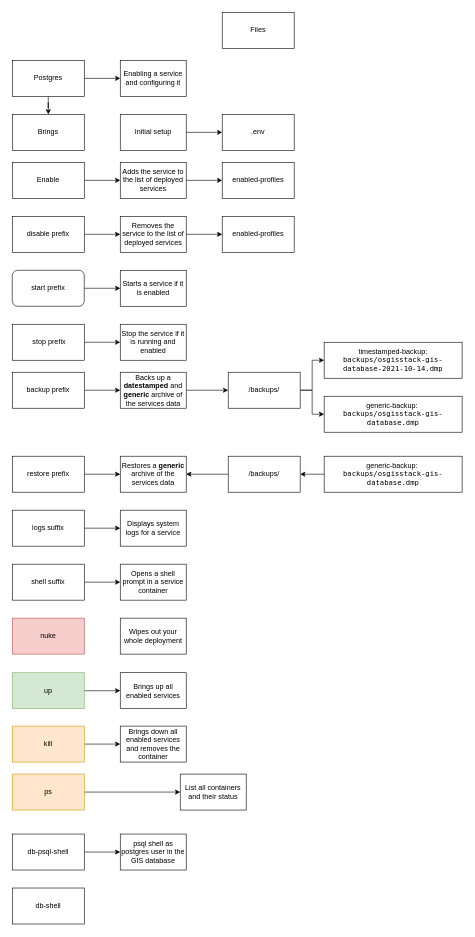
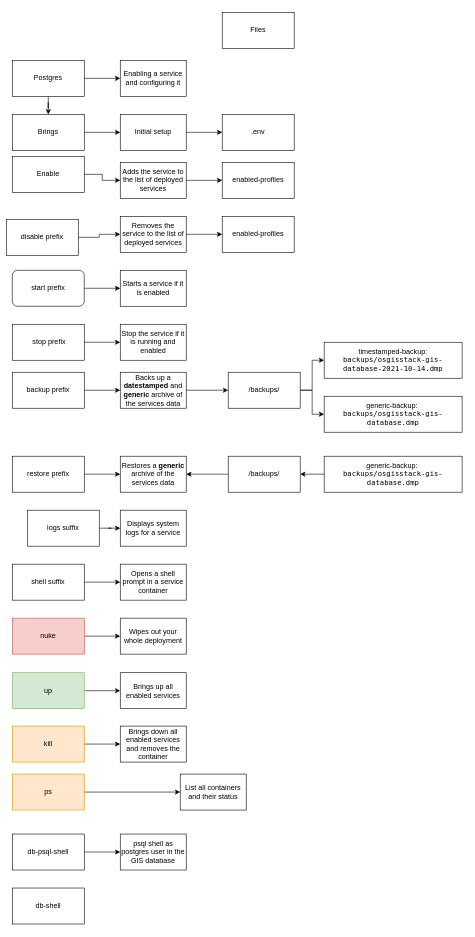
  <mxCell id="0" />
  <mxCell id="1" parent="0" />
+ <mxCell id="2" style="edgeStyle=orthogonalEdgeStyle;rounded=0;orthogonalLoop=1;jettySize=auto;html=1;entryX=0;entryY=0.5;entryDx=0;entryDy=0;" edge="1" parent="1" source="3" target="5"><mxGeometry relative="1" as="geometry" /></mxCell>
  <mxCell id="3" value="Brings" style="rounded=0;whiteSpace=wrap;html=1;" vertex="1" parent="1"><mxGeometry x="20" y="190" width="120" height="60" as="geometry" /></mxCell>
  <mxCell id="4" style="edgeStyle=orthogonalEdgeStyle;rounded=0;orthogonalLoop=1;jettySize=auto;html=1;entryX=0;entryY=0.5;entryDx=0;entryDy=0;" edge="1" parent="1" source="5" target="6"><mxGeometry relative="1" as="geometry" /></mxCell>
  <mxCell id="5" value="Initial setup" style="rounded=0;whiteSpace=wrap;html=1;" vertex="1" parent="1"><mxGeometry x="200" y="190" width="110" height="60" as="geometry" /></mxCell>
  <mxCell id="6" value=".env" style="rounded=0;whiteSpace=wrap;html=1;" vertex="1" parent="1"><mxGeometry x="370" y="190" width="120" height="60" as="geometry" /></mxCell>
  <mxCell id="7" style="edgeStyle=orthogonalEdgeStyle;rounded=0;orthogonalLoop=1;jettySize=auto;html=1;entryX=0.5;entryY=0;entryDx=0;entryDy=0;" edge="1" parent="1" source="9" target="3"><mxGeometry relative="1" as="geometry" /></mxCell>
  <mxCell id="8" style="edgeStyle=orthogonalEdgeStyle;rounded=0;orthogonalLoop=1;jettySize=auto;html=1;entryX=0;entryY=0.5;entryDx=0;entryDy=0;" edge="1" parent="1" source="9" target="10"><mxGeometry relative="1" as="geometry" /></mxCell>
  <mxCell id="9" value="Postgres" style="rounded=0;whiteSpace=wrap;html=1;" vertex="1" parent="1"><mxGeometry x="20" y="100" width="120" height="60" as="geometry" /></mxCell>
  <mxCell id="10" value="Enabling a service and configuring it" style="rounded=0;whiteSpace=wrap;html=1;" vertex="1" parent="1"><mxGeometry x="200" y="100" width="110" height="60" as="geometry" /></mxCell>
  <mxCell id="11" style="edgeStyle=orthogonalEdgeStyle;rounded=0;orthogonalLoop=1;jettySize=auto;html=1;entryX=0;entryY=0.5;entryDx=0;entryDy=0;" edge="1" parent="1" source="12" target="16"><mxGeometry relative="1" as="geometry" /></mxCell>
- <mxCell id="12" value="Enable" style="rounded=0;whiteSpace=wrap;html=1;" vertex="1" parent="1"><mxGeometry x="20" y="270" width="120" height="60" as="geometry" /></mxCell>
+ <mxCell id="12" value="Enable" style="rounded=0;whiteSpace=wrap;html=1;" vertex="1" parent="1"><mxGeometry x="20" y="260" width="120" height="60" as="geometry" /></mxCell>
  <mxCell id="13" style="edgeStyle=orthogonalEdgeStyle;rounded=0;orthogonalLoop=1;jettySize=auto;html=1;entryX=0;entryY=0.5;entryDx=0;entryDy=0;" edge="1" parent="1" source="14" target="18"><mxGeometry relative="1" as="geometry" /></mxCell>
- <mxCell id="14" value="disable prefix" style="rounded=0;whiteSpace=wrap;html=1;" vertex="1" parent="1"><mxGeometry x="20" y="360" width="120" height="60" as="geometry" /></mxCell>
+ <mxCell id="14" value="disable prefix" style="rounded=0;whiteSpace=wrap;html=1;" vertex="1" parent="1"><mxGeometry x="10" y="365" width="120" height="60" as="geometry" /></mxCell>
  <mxCell id="15" style="edgeStyle=orthogonalEdgeStyle;rounded=0;orthogonalLoop=1;jettySize=auto;html=1;entryX=0;entryY=0.5;entryDx=0;entryDy=0;" edge="1" parent="1" source="16" target="19"><mxGeometry relative="1" as="geometry" /></mxCell>
  <mxCell id="16" value="Adds the service to the list of deployed services" style="rounded=0;whiteSpace=wrap;html=1;" vertex="1" parent="1"><mxGeometry x="200" y="270" width="110" height="60" as="geometry" /></mxCell>
  <mxCell id="17" style="edgeStyle=orthogonalEdgeStyle;rounded=0;orthogonalLoop=1;jettySize=auto;html=1;" edge="1" parent="1" source="18" target="20"><mxGeometry relative="1" as="geometry" /></mxCell>
  <mxCell id="18" value="Removes the service to the list of deployed services" style="rounded=0;whiteSpace=wrap;html=1;" vertex="1" parent="1"><mxGeometry x="200" y="360" width="110" height="60" as="geometry" /></mxCell>
  <mxCell id="19" value="enabled-profiles" style="rounded=0;whiteSpace=wrap;html=1;" vertex="1" parent="1"><mxGeometry x="370" y="270" width="120" height="60" as="geometry" /></mxCell>
  <mxCell id="20" value="enabled-profiles" style="rounded=0;whiteSpace=wrap;html=1;" vertex="1" parent="1"><mxGeometry x="370" y="360" width="120" height="60" as="geometry" /></mxCell>
  <mxCell id="21" value="Files" style="rounded=0;whiteSpace=wrap;html=1;" vertex="1" parent="1"><mxGeometry x="370" y="20" width="120" height="60" as="geometry" /></mxCell>
  <mxCell id="22" style="edgeStyle=orthogonalEdgeStyle;rounded=0;orthogonalLoop=1;jettySize=auto;html=1;entryX=0;entryY=0.5;entryDx=0;entryDy=0;" edge="1" parent="1" source="23" target="26"><mxGeometry relative="1" as="geometry" /></mxCell>
  <mxCell id="23" value="start&amp;nbsp;prefix" style="whiteSpace=wrap;html=1;rounded=1;" vertex="1" parent="1"><mxGeometry x="20" y="450" width="120" height="60" as="geometry" /></mxCell>
  <mxCell id="24" style="edgeStyle=orthogonalEdgeStyle;rounded=0;orthogonalLoop=1;jettySize=auto;html=1;entryX=0;entryY=0.5;entryDx=0;entryDy=0;" edge="1" parent="1" source="25" target="27"><mxGeometry relative="1" as="geometry" /></mxCell>
  <mxCell id="25" value="&amp;nbsp;stop prefix" style="rounded=0;whiteSpace=wrap;html=1;" vertex="1" parent="1"><mxGeometry x="20" y="540" width="120" height="60" as="geometry" /></mxCell>
  <mxCell id="26" value="Starts a service if it is enabled" style="rounded=0;whiteSpace=wrap;html=1;" vertex="1" parent="1"><mxGeometry x="200" y="450" width="110" height="60" as="geometry" /></mxCell>
  <mxCell id="27" value="Stop the service if it is running and enabled" style="rounded=0;whiteSpace=wrap;html=1;" vertex="1" parent="1"><mxGeometry x="200" y="540" width="110" height="60" as="geometry" /></mxCell>
  <mxCell id="28" style="edgeStyle=orthogonalEdgeStyle;rounded=0;orthogonalLoop=1;jettySize=auto;html=1;entryX=0;entryY=0.5;entryDx=0;entryDy=0;" edge="1" parent="1" source="29" target="31"><mxGeometry relative="1" as="geometry" /></mxCell>
  <mxCell id="29" value="backup prefix" style="rounded=0;whiteSpace=wrap;html=1;" vertex="1" parent="1"><mxGeometry x="20" y="620" width="120" height="60" as="geometry" /></mxCell>
  <mxCell id="30" style="edgeStyle=orthogonalEdgeStyle;rounded=0;orthogonalLoop=1;jettySize=auto;html=1;" edge="1" parent="1" source="31" target="34"><mxGeometry relative="1" as="geometry" /></mxCell>
  <mxCell id="31" value="Backs up a &lt;b&gt;datestamped&lt;/b&gt;&amp;nbsp;and &lt;b&gt;generic&lt;/b&gt; archive of the services data" style="rounded=0;whiteSpace=wrap;html=1;" vertex="1" parent="1"><mxGeometry x="200" y="620" width="110" height="60" as="geometry" /></mxCell>
  <mxCell id="32" style="edgeStyle=orthogonalEdgeStyle;rounded=0;orthogonalLoop=1;jettySize=auto;html=1;entryX=0;entryY=0.5;entryDx=0;entryDy=0;" edge="1" parent="1" source="34" target="36"><mxGeometry relative="1" as="geometry" /></mxCell>
  <mxCell id="33" style="edgeStyle=orthogonalEdgeStyle;rounded=0;orthogonalLoop=1;jettySize=auto;html=1;" edge="1" parent="1" source="34" target="35"><mxGeometry relative="1" as="geometry" /></mxCell>
  <mxCell id="34" value="/backups/" style="rounded=0;whiteSpace=wrap;html=1;" vertex="1" parent="1"><mxGeometry x="380" y="620" width="120" height="60" as="geometry" /></mxCell>
  <mxCell id="35" value="generic-backup:&amp;nbsp;&lt;br&gt;&lt;span style=&quot;font-family: monospace&quot;&gt;&lt;span style=&quot;background-color: rgb(255 , 255 , 255)&quot;&gt;backups/osgisstack-gis-database.dmp&lt;/span&gt;&lt;br&gt;&lt;/span&gt;" style="rounded=0;whiteSpace=wrap;html=1;" vertex="1" parent="1"><mxGeometry x="540" y="660" width="230" height="60" as="geometry" /></mxCell>
  <mxCell id="36" value="timestamped-backup:&lt;br&gt;&lt;span style=&quot;font-family: monospace&quot;&gt;&lt;span style=&quot;background-color: rgb(255 , 255 , 255)&quot;&gt;backups/osgisstack-gis-database-2021-10-14.dmp&lt;/span&gt;&lt;br&gt;&lt;/span&gt;" style="rounded=0;whiteSpace=wrap;html=1;" vertex="1" parent="1"><mxGeometry x="540" y="570" width="230" height="60" as="geometry" /></mxCell>
  <mxCell id="37" style="edgeStyle=orthogonalEdgeStyle;rounded=0;orthogonalLoop=1;jettySize=auto;html=1;entryX=0;entryY=0.5;entryDx=0;entryDy=0;" edge="1" parent="1" source="38" target="39"><mxGeometry relative="1" as="geometry" /></mxCell>
  <mxCell id="38" value="restore prefix" style="rounded=0;whiteSpace=wrap;html=1;" vertex="1" parent="1"><mxGeometry x="20" y="760" width="120" height="60" as="geometry" /></mxCell>
  <mxCell id="39" value="Restores a &lt;b&gt;generic&lt;/b&gt; archive of the services data" style="rounded=0;whiteSpace=wrap;html=1;" vertex="1" parent="1"><mxGeometry x="200" y="760" width="110" height="60" as="geometry" /></mxCell>
  <mxCell id="40" style="edgeStyle=orthogonalEdgeStyle;rounded=0;orthogonalLoop=1;jettySize=auto;html=1;entryX=1;entryY=0.5;entryDx=0;entryDy=0;" edge="1" parent="1" source="41" target="39"><mxGeometry relative="1" as="geometry" /></mxCell>
  <mxCell id="41" value="/backups/" style="rounded=0;whiteSpace=wrap;html=1;" vertex="1" parent="1"><mxGeometry x="380" y="760" width="120" height="60" as="geometry" /></mxCell>
  <mxCell id="42" style="edgeStyle=orthogonalEdgeStyle;rounded=0;orthogonalLoop=1;jettySize=auto;html=1;entryX=1;entryY=0.5;entryDx=0;entryDy=0;" edge="1" parent="1" source="43" target="41"><mxGeometry relative="1" as="geometry" /></mxCell>
  <mxCell id="43" value="generic-backup:&amp;nbsp;&lt;br&gt;&lt;span style=&quot;font-family: monospace&quot;&gt;&lt;span style=&quot;background-color: rgb(255 , 255 , 255)&quot;&gt;backups/osgisstack-gis-database.dmp&lt;/span&gt;&lt;br&gt;&lt;/span&gt;" style="rounded=0;whiteSpace=wrap;html=1;" vertex="1" parent="1"><mxGeometry x="540" y="760" width="230" height="60" as="geometry" /></mxCell>
  <mxCell id="44" style="edgeStyle=orthogonalEdgeStyle;rounded=0;orthogonalLoop=1;jettySize=auto;html=1;entryX=0;entryY=0.5;entryDx=0;entryDy=0;" edge="1" parent="1" source="45" target="46"><mxGeometry relative="1" as="geometry" /></mxCell>
- <mxCell id="45" value="logs suffix" style="rounded=0;whiteSpace=wrap;html=1;" vertex="1" parent="1"><mxGeometry x="20" y="850" width="120" height="60" as="geometry" /></mxCell>
+ <mxCell id="45" value="logs suffix" style="rounded=0;whiteSpace=wrap;html=1;" vertex="1" parent="1"><mxGeometry x="45" y="850" width="120" height="60" as="geometry" /></mxCell>
  <mxCell id="46" value="Displays system logs for a service" style="rounded=0;whiteSpace=wrap;html=1;" vertex="1" parent="1"><mxGeometry x="200" y="850" width="110" height="60" as="geometry" /></mxCell>
  <mxCell id="47" style="edgeStyle=orthogonalEdgeStyle;rounded=0;orthogonalLoop=1;jettySize=auto;html=1;entryX=0;entryY=0.5;entryDx=0;entryDy=0;" edge="1" parent="1" source="48" target="49"><mxGeometry relative="1" as="geometry" /></mxCell>
  <mxCell id="48" value="shell suffix" style="rounded=0;whiteSpace=wrap;html=1;" vertex="1" parent="1"><mxGeometry x="20" y="940" width="120" height="60" as="geometry" /></mxCell>
  <mxCell id="49" value="Opens a shell prompt in a service container" style="rounded=0;whiteSpace=wrap;html=1;" vertex="1" parent="1"><mxGeometry x="200" y="940" width="110" height="60" as="geometry" /></mxCell>
+ <mxCell id="50" style="edgeStyle=orthogonalEdgeStyle;rounded=0;orthogonalLoop=1;jettySize=auto;html=1;entryX=0;entryY=0.5;entryDx=0;entryDy=0;" edge="1" parent="1" source="51" target="52"><mxGeometry relative="1" as="geometry" /></mxCell>
  <mxCell id="51" value="nuke" style="rounded=0;whiteSpace=wrap;html=1;fillColor=#f8cecc;strokeColor=#b85450;" vertex="1" parent="1"><mxGeometry x="20" y="1030" width="120" height="60" as="geometry" /></mxCell>
  <mxCell id="52" value="Wipes out your whole deployment" style="rounded=0;whiteSpace=wrap;html=1;" vertex="1" parent="1"><mxGeometry x="200" y="1030" width="110" height="60" as="geometry" /></mxCell>
  <mxCell id="53" style="edgeStyle=orthogonalEdgeStyle;rounded=0;orthogonalLoop=1;jettySize=auto;html=1;entryX=0;entryY=0.5;entryDx=0;entryDy=0;" edge="1" parent="1" source="54" target="55"><mxGeometry relative="1" as="geometry" /></mxCell>
  <mxCell id="54" value="up" style="rounded=0;whiteSpace=wrap;html=1;fillColor=#d5e8d4;strokeColor=#82b366;" vertex="1" parent="1"><mxGeometry x="20" y="1121" width="120" height="60" as="geometry" /></mxCell>
  <mxCell id="55" value="Brings up all enabled services" style="rounded=0;whiteSpace=wrap;html=1;" vertex="1" parent="1"><mxGeometry x="200" y="1121" width="110" height="60" as="geometry" /></mxCell>
  <mxCell id="56" style="edgeStyle=orthogonalEdgeStyle;rounded=0;orthogonalLoop=1;jettySize=auto;html=1;entryX=0;entryY=0.5;entryDx=0;entryDy=0;" edge="1" parent="1" source="57" target="58"><mxGeometry relative="1" as="geometry" /></mxCell>
  <mxCell id="57" value="kill" style="rounded=0;whiteSpace=wrap;html=1;fillColor=#ffe6cc;strokeColor=#d79b00;" vertex="1" parent="1"><mxGeometry x="20" y="1210" width="120" height="60" as="geometry" /></mxCell>
  <mxCell id="58" value="Brings down all enabled services and removes the container" style="rounded=0;whiteSpace=wrap;html=1;" vertex="1" parent="1"><mxGeometry x="200" y="1210" width="110" height="60" as="geometry" /></mxCell>
  <mxCell id="59" style="edgeStyle=orthogonalEdgeStyle;rounded=0;orthogonalLoop=1;jettySize=auto;html=1;entryX=0;entryY=0.5;entryDx=0;entryDy=0;" edge="1" parent="1" source="60" target="61"><mxGeometry relative="1" as="geometry" /></mxCell>
  <mxCell id="60" value="ps" style="rounded=0;whiteSpace=wrap;html=1;fillColor=#ffe6cc;strokeColor=#d79b00;" vertex="1" parent="1"><mxGeometry x="20" y="1290" width="120" height="60" as="geometry" /></mxCell>
  <mxCell id="61" value="List all containers and their status" style="rounded=0;whiteSpace=wrap;html=1;" vertex="1" parent="1"><mxGeometry x="300" y="1290" width="110" height="60" as="geometry" /></mxCell>
  <mxCell id="62" style="edgeStyle=orthogonalEdgeStyle;rounded=0;orthogonalLoop=1;jettySize=auto;html=1;entryX=0;entryY=0.5;entryDx=0;entryDy=0;" edge="1" parent="1" source="63" target="64"><mxGeometry relative="1" as="geometry" /></mxCell>
  <mxCell id="63" value="db-psql-shell" style="rounded=0;whiteSpace=wrap;html=1;" vertex="1" parent="1"><mxGeometry x="20" y="1390" width="120" height="60" as="geometry" /></mxCell>
  <mxCell id="64" value="psql shell as postgres user in the GIS database" style="rounded=0;whiteSpace=wrap;html=1;" vertex="1" parent="1"><mxGeometry x="200" y="1390" width="110" height="60" as="geometry" /></mxCell>
  <mxCell id="65" value="db-shell" style="rounded=0;whiteSpace=wrap;html=1;" vertex="1" parent="1"><mxGeometry x="20" y="1480" width="120" height="60" as="geometry" /></mxCell>
